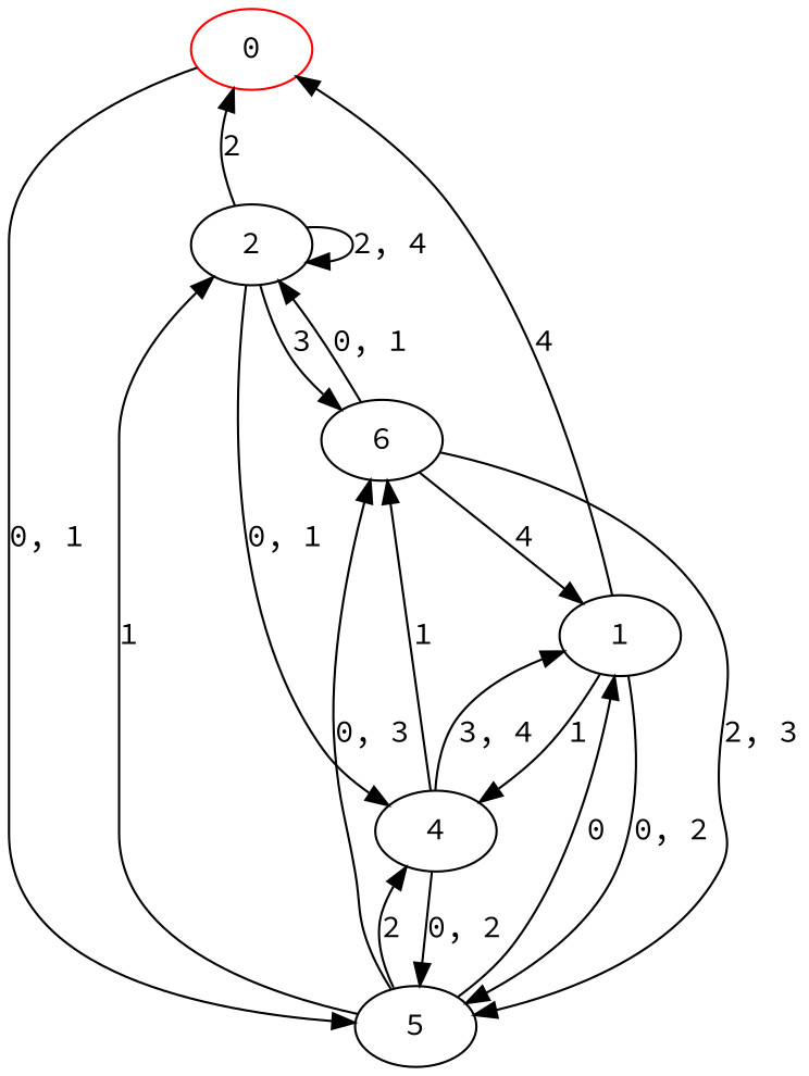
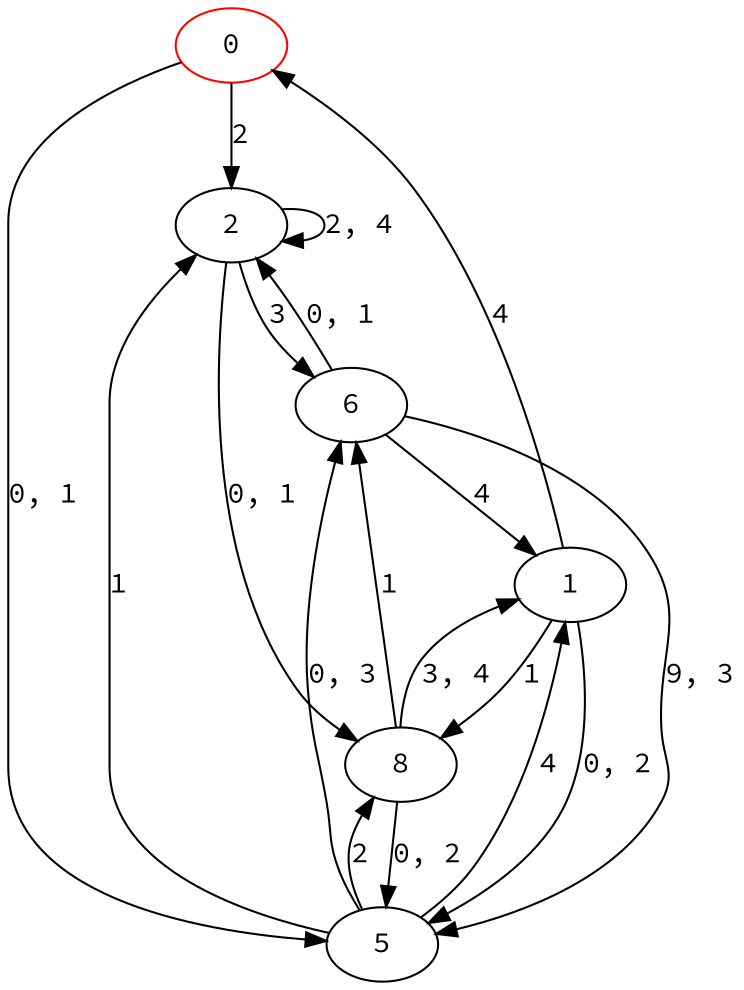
  digraph {
    fontname="Source Code Pro"
    node [fontname="Source Code Pro"]
    edge [fontname="Source Code Pro"]
    n1 [color=red label=0]
    n2 [label=2]
    n3 [label=5]
    n4 [label=1]
-   n5 [label=4]
+   n5 [label=8]
    n6 [label=6]
-   n2 -> n1 [label=2]
+   n1 -> n2 [label=2]
    n1 -> n3 [label="0, 1"]
    n2 -> n2 [label="2, 4"]
    n2 -> n5 [label="0, 1"]
    n2 -> n6 [label=3]
    n3 -> n2 [label=1]
-   n3 -> n4 [label=0]
+   n3 -> n4 [label=4]
    n3 -> n5 [label=2]
    n3 -> n6 [label="0, 3"]
    n4 -> n1 [label=4]
    n4 -> n3 [label="0, 2"]
    n4 -> n5 [label=1]
    n5 -> n3 [label="0, 2"]
    n5 -> n4 [label="3, 4"]
    n5 -> n6 [label=1]
    n6 -> n2 [label="0, 1"]
-   n6 -> n3 [label="2, 3"]
+   n6 -> n3 [label="9, 3"]
    n6 -> n4 [label=4]
  }
